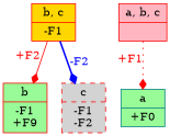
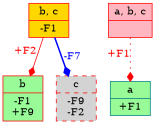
  digraph {
    node [color=red fillcolor=palegreen shape=record style=filled]
    edge [arrowhead=diamond color=red fontcolor=red]
    n1 [label="{<segs> b |<feats> -F1\n+F9 }"]
-   n2 [fillcolor=lightgrey label="{<segs> c |<feats> -F1\n-F2 }" style="dashed,filled"]
+   n2 [fillcolor=lightgrey label="{<segs> c |<feats> -F9\n-F2 }" style="dashed,filled"]
    n3 [fillcolor=lightpink label="{<segs> a, b, c |<feats>  }"]
-   n4 [color=teal label="{<segs> a |<feats> +F0 }"]
+   n4 [color=teal label="{<segs> a |<feats> +F1 }"]
    n5 [fillcolor=gold label="{<segs> b, c |<feats> -F1 }"]
    subgraph sub_1 {
      rank=same
      n1
      n2
    }
    n3 -> n4 [style=dotted xlabel="+F1"]
    n5 -> n1 [style=solid xlabel="+F2"]
-   n5 -> n2 [color=blue fontcolor=blue label="-F2" style=bold]
+   n5 -> n2 [color=blue fontcolor=blue label="-F7" style=bold]
  }
